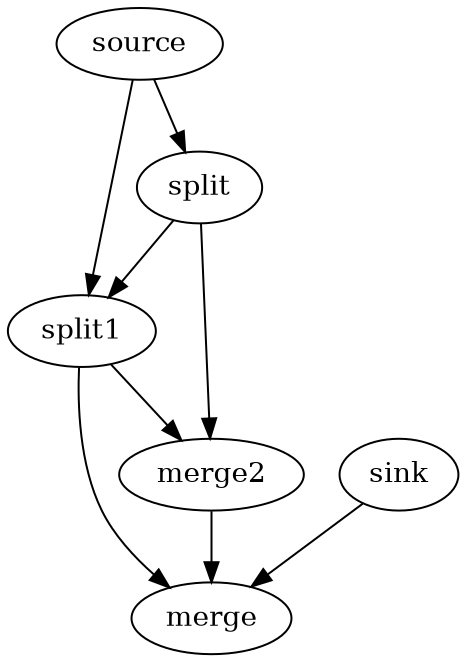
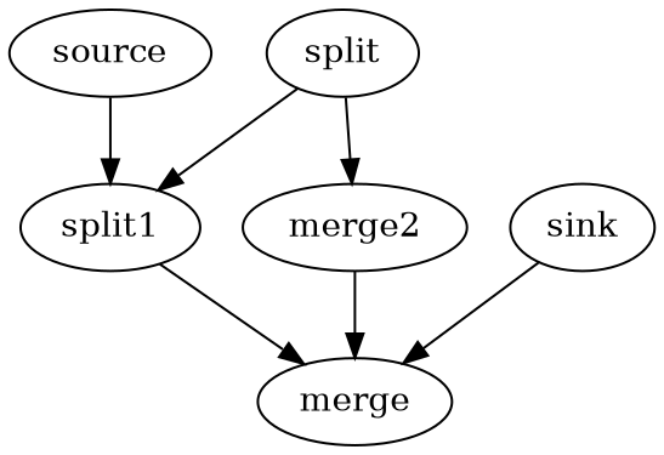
  digraph {
    node [color=black]
    n1 [label=source]
    n2 [label=split]
    n3 [label=split1]
    n4 [label=merge2]
    n5 [label=merge]
    n6 [label=sink]
    subgraph sub_1 {
      n1
      n2
      n3
      n4
      n5
      n6
    }
-   n1 -> n2
    n1 -> n3
    n2 -> n3
    n2 -> n4
-   n3 -> n4
    n3 -> n5
    n4 -> n5
    n6 -> n5
  }
